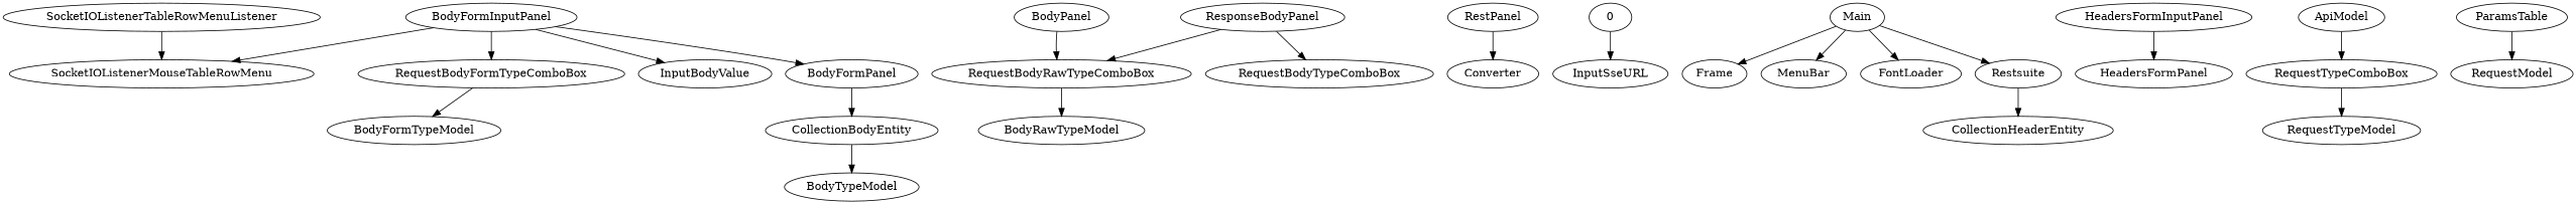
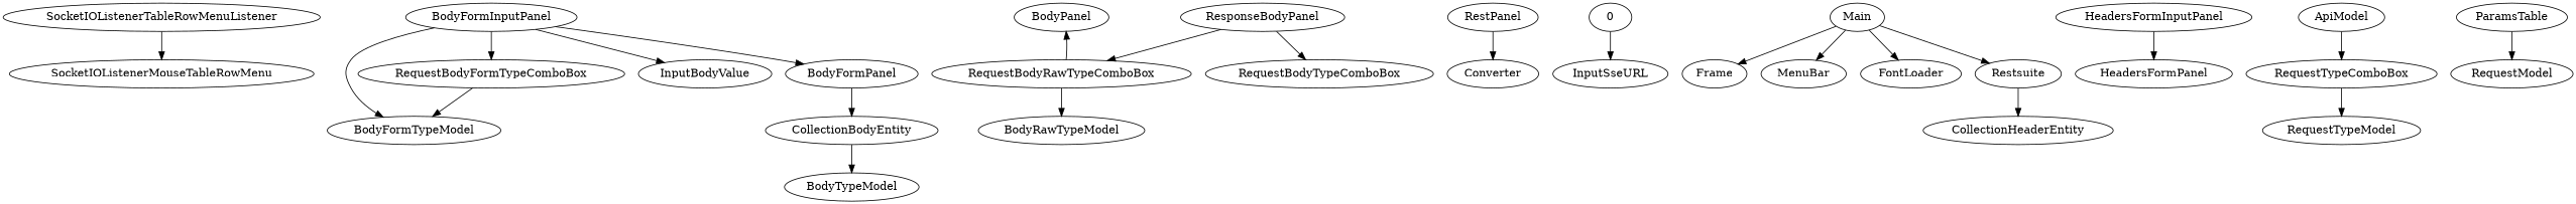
  digraph {
    SocketIOListenerTableRowMenuListener
    SocketIOListenerMouseTableRowMenu
    BodyFormInputPanel
    BodyFormTypeModel
    RequestBodyFormTypeComboBox
    InputBodyValue
    BodyFormPanel
    CollectionBodyEntity
    BodyTypeModel
    BodyPanel
    RequestBodyRawTypeComboBox
    BodyRawTypeModel
    RestPanel
    Converter
    n15 [label=0]
    InputSseURL
    Main
    Frame
    MenuBar
    FontLoader
    Restsuite
    CollectionHeaderEntity
    HeadersFormInputPanel
    HeadersFormPanel
    ApiModel
    RequestTypeComboBox
    RequestTypeModel
    ResponseBodyPanel
    RequestBodyTypeComboBox
    ParamsTable
    RequestModel
    SocketIOListenerTableRowMenuListener -> SocketIOListenerMouseTableRowMenu
-   BodyFormInputPanel -> SocketIOListenerMouseTableRowMenu
+   BodyFormInputPanel -> BodyFormTypeModel
    BodyFormInputPanel -> RequestBodyFormTypeComboBox
    BodyFormInputPanel -> InputBodyValue
    BodyFormInputPanel -> BodyFormPanel
    RequestBodyFormTypeComboBox -> BodyFormTypeModel
    BodyFormPanel -> CollectionBodyEntity
    CollectionBodyEntity -> BodyTypeModel
-   BodyPanel -> RequestBodyRawTypeComboBox
+   RequestBodyRawTypeComboBox -> BodyPanel
    RequestBodyRawTypeComboBox -> BodyRawTypeModel
    RestPanel -> Converter
    n15 -> InputSseURL
    Main -> Frame
    Main -> MenuBar
    Main -> FontLoader
    Main -> Restsuite
    Restsuite -> CollectionHeaderEntity
    HeadersFormInputPanel -> HeadersFormPanel
    ApiModel -> RequestTypeComboBox
    RequestTypeComboBox -> RequestTypeModel
    ResponseBodyPanel -> RequestBodyRawTypeComboBox
    ResponseBodyPanel -> RequestBodyTypeComboBox
    ParamsTable -> RequestModel
  }
